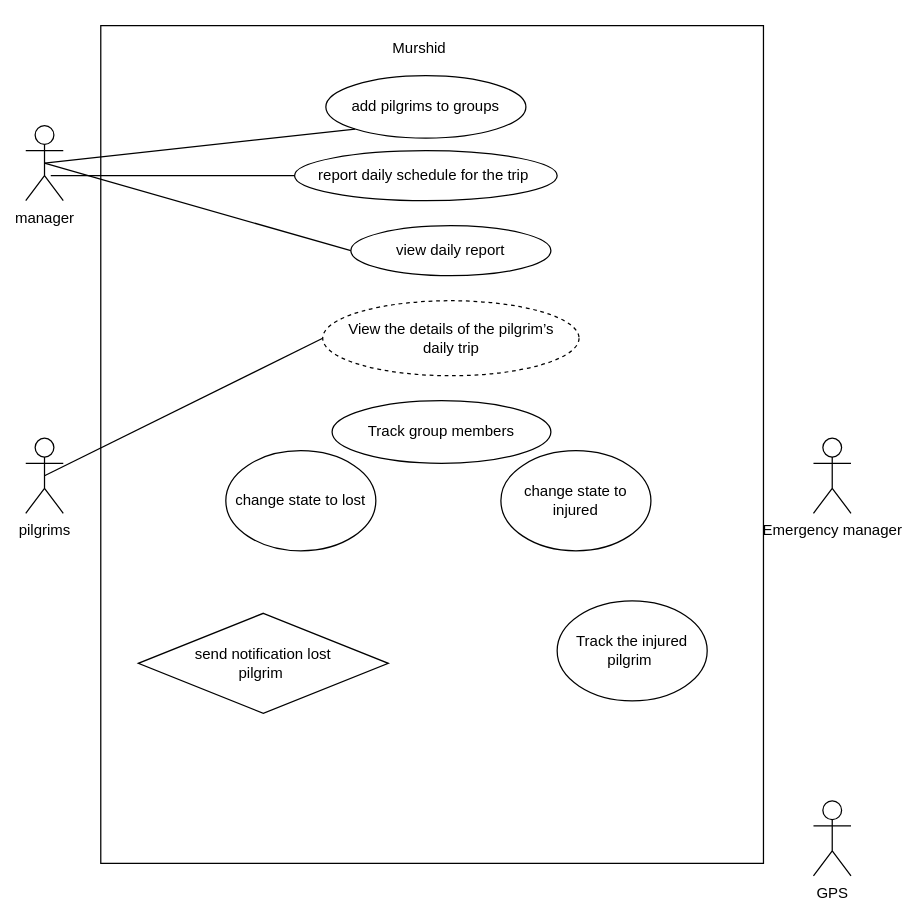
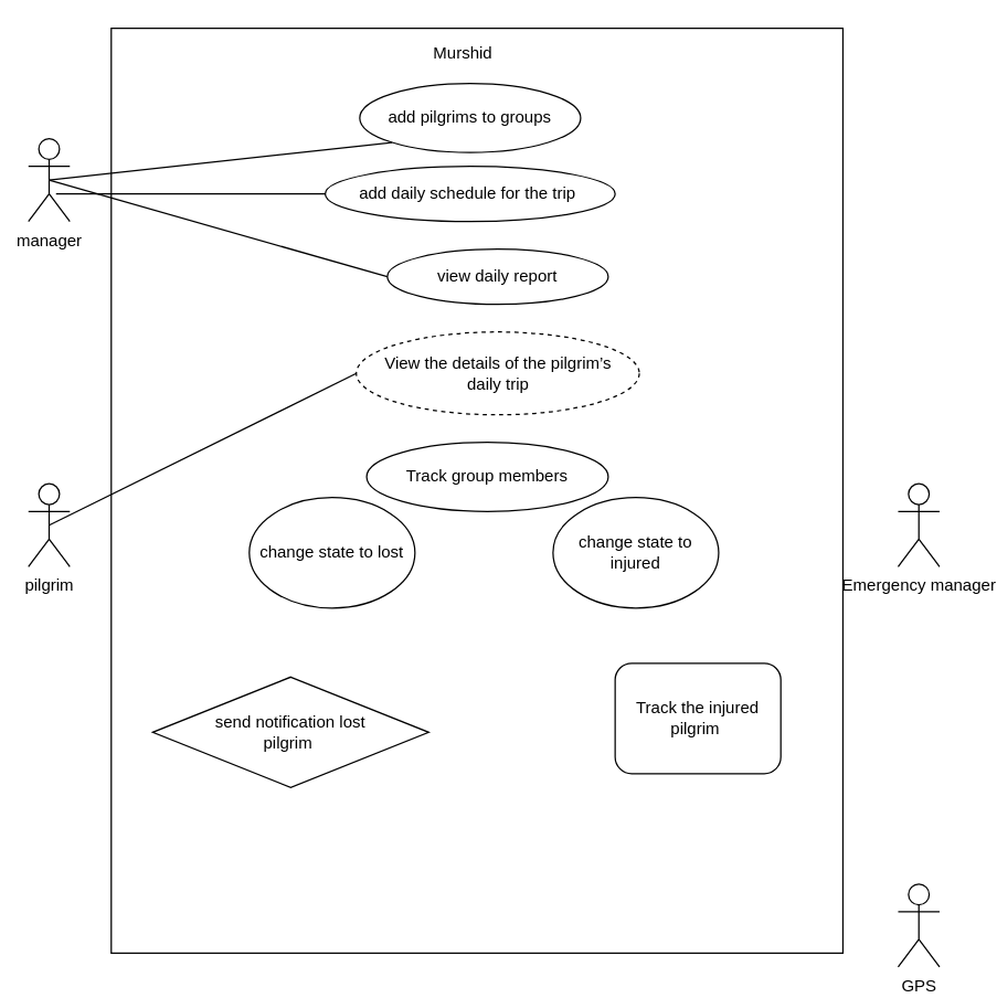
  <mxCell id="0" />
  <mxCell id="1" parent="0" />
  <mxCell id="2" value="" style="rounded=0;whiteSpace=wrap;html=1;" vertex="1" parent="1"><mxGeometry x="80" y="20" width="530" height="670" as="geometry" /></mxCell>
  <mxCell id="3" value="Murshid&lt;div&gt;&lt;br/&gt;&lt;/div&gt;" style="text;html=1;align=center;verticalAlign=middle;whiteSpace=wrap;rounded=0;" vertex="1" parent="1"><mxGeometry x="305" y="30" width="60" height="30" as="geometry" /></mxCell>
  <mxCell id="4" value="manager" style="shape=umlActor;verticalLabelPosition=bottom;verticalAlign=top;html=1;outlineConnect=0;" vertex="1" parent="1"><mxGeometry x="20" y="100" width="30" height="60" as="geometry" /></mxCell>
- <mxCell id="5" value="pilgrims" style="shape=umlActor;verticalLabelPosition=bottom;verticalAlign=top;html=1;outlineConnect=0;" vertex="1" parent="1"><mxGeometry x="20" y="350" width="30" height="60" as="geometry" /></mxCell>
+ <mxCell id="5" value="pilgrim" style="shape=umlActor;verticalLabelPosition=bottom;verticalAlign=top;html=1;outlineConnect=0;" vertex="1" parent="1"><mxGeometry x="20" y="350" width="30" height="60" as="geometry" /></mxCell>
  <mxCell id="6" value="Emergency manager" style="shape=umlActor;verticalLabelPosition=bottom;verticalAlign=top;html=1;outlineConnect=0;" vertex="1" parent="1"><mxGeometry x="650" y="350" width="30" height="60" as="geometry" /></mxCell>
  <mxCell id="7" value="GPS" style="shape=umlActor;verticalLabelPosition=bottom;verticalAlign=top;html=1;outlineConnect=0;" vertex="1" parent="1"><mxGeometry x="650" y="640" width="30" height="60" as="geometry" /></mxCell>
  <mxCell id="8" value="add pilgrims to groups" style="ellipse;whiteSpace=wrap;html=1;" vertex="1" parent="1"><mxGeometry x="260" y="60" width="160" height="50" as="geometry" /></mxCell>
- <mxCell id="9" value="report daily schedule for the trip&amp;nbsp;" style="ellipse;whiteSpace=wrap;html=1;" vertex="1" parent="1"><mxGeometry x="235" y="120" width="210" height="40" as="geometry" /></mxCell>
+ <mxCell id="9" value="add daily schedule for the trip&amp;nbsp;" style="ellipse;whiteSpace=wrap;html=1;" vertex="1" parent="1"><mxGeometry x="235" y="120" width="210" height="40" as="geometry" /></mxCell>
  <mxCell id="10" value="view daily report" style="ellipse;whiteSpace=wrap;html=1;" vertex="1" parent="1"><mxGeometry x="280" y="180" width="160" height="40" as="geometry" /></mxCell>
  <mxCell id="11" value="View the details of the pilgrim’s&lt;br/&gt;daily trip" style="ellipse;whiteSpace=wrap;html=1;dashed=1;" vertex="1" parent="1"><mxGeometry x="257.5" y="240" width="205" height="60" as="geometry" /></mxCell>
  <mxCell id="12" value="" style="endArrow=none;html=1;rounded=0;entryX=0;entryY=1;entryDx=0;entryDy=0;exitX=0.5;exitY=0.5;exitDx=0;exitDy=0;exitPerimeter=0;" edge="1" parent="1" source="4" target="8"><mxGeometry width="50" height="50" relative="1" as="geometry"><mxPoint x="60" y="130" as="sourcePoint" /><mxPoint x="440" y="260" as="targetPoint" /></mxGeometry></mxCell>
  <mxCell id="13" value="" style="endArrow=none;html=1;rounded=0;" edge="1" parent="1" target="9"><mxGeometry width="50" height="50" relative="1" as="geometry"><mxPoint x="40" y="140" as="sourcePoint" /><mxPoint x="90" y="90" as="targetPoint" /></mxGeometry></mxCell>
  <mxCell id="14" value="" style="endArrow=none;html=1;rounded=0;exitX=0.5;exitY=0.5;exitDx=0;exitDy=0;exitPerimeter=0;entryX=0;entryY=0.5;entryDx=0;entryDy=0;" edge="1" parent="1" source="4" target="10"><mxGeometry width="50" height="50" relative="1" as="geometry"><mxPoint x="390" y="310" as="sourcePoint" /><mxPoint x="440" y="260" as="targetPoint" /></mxGeometry></mxCell>
  <mxCell id="15" value="" style="endArrow=none;html=1;rounded=0;exitX=0.5;exitY=0.5;exitDx=0;exitDy=0;exitPerimeter=0;entryX=0;entryY=0.5;entryDx=0;entryDy=0;" edge="1" parent="1" source="5" target="11"><mxGeometry width="50" height="50" relative="1" as="geometry"><mxPoint x="210" y="340" as="sourcePoint" /><mxPoint x="260" y="290" as="targetPoint" /></mxGeometry></mxCell>
  <mxCell id="16" value="Track group members" style="ellipse;whiteSpace=wrap;html=1;" vertex="1" parent="1"><mxGeometry x="265" y="320" width="175" height="50" as="geometry" /></mxCell>
  <mxCell id="17" value="change state to lost" style="ellipse;whiteSpace=wrap;html=1;" vertex="1" parent="1"><mxGeometry x="180" y="360" width="120" height="80" as="geometry" /></mxCell>
  <mxCell id="18" value="send notification lost&lt;br&gt;pilgrim&amp;nbsp;" style="rhombus;whiteSpace=wrap;html=1;" vertex="1" parent="1"><mxGeometry x="110" y="490" width="200" height="80" as="geometry" /></mxCell>
- <mxCell id="19" value="Track the injured&lt;br/&gt;pilgrim&amp;nbsp;" style="ellipse;whiteSpace=wrap;html=1;" vertex="1" parent="1"><mxGeometry x="445" y="480" width="120" height="80" as="geometry" /></mxCell>
+ <mxCell id="19" value="Track the injured&lt;br/&gt;pilgrim&amp;nbsp;" style="whiteSpace=wrap;html=1;rounded=1;" vertex="1" parent="1"><mxGeometry x="445" y="480" width="120" height="80" as="geometry" /></mxCell>
  <mxCell id="20" value="change state to injured" style="ellipse;whiteSpace=wrap;html=1;" vertex="1" parent="1"><mxGeometry x="400" y="360" width="120" height="80" as="geometry" /></mxCell>
